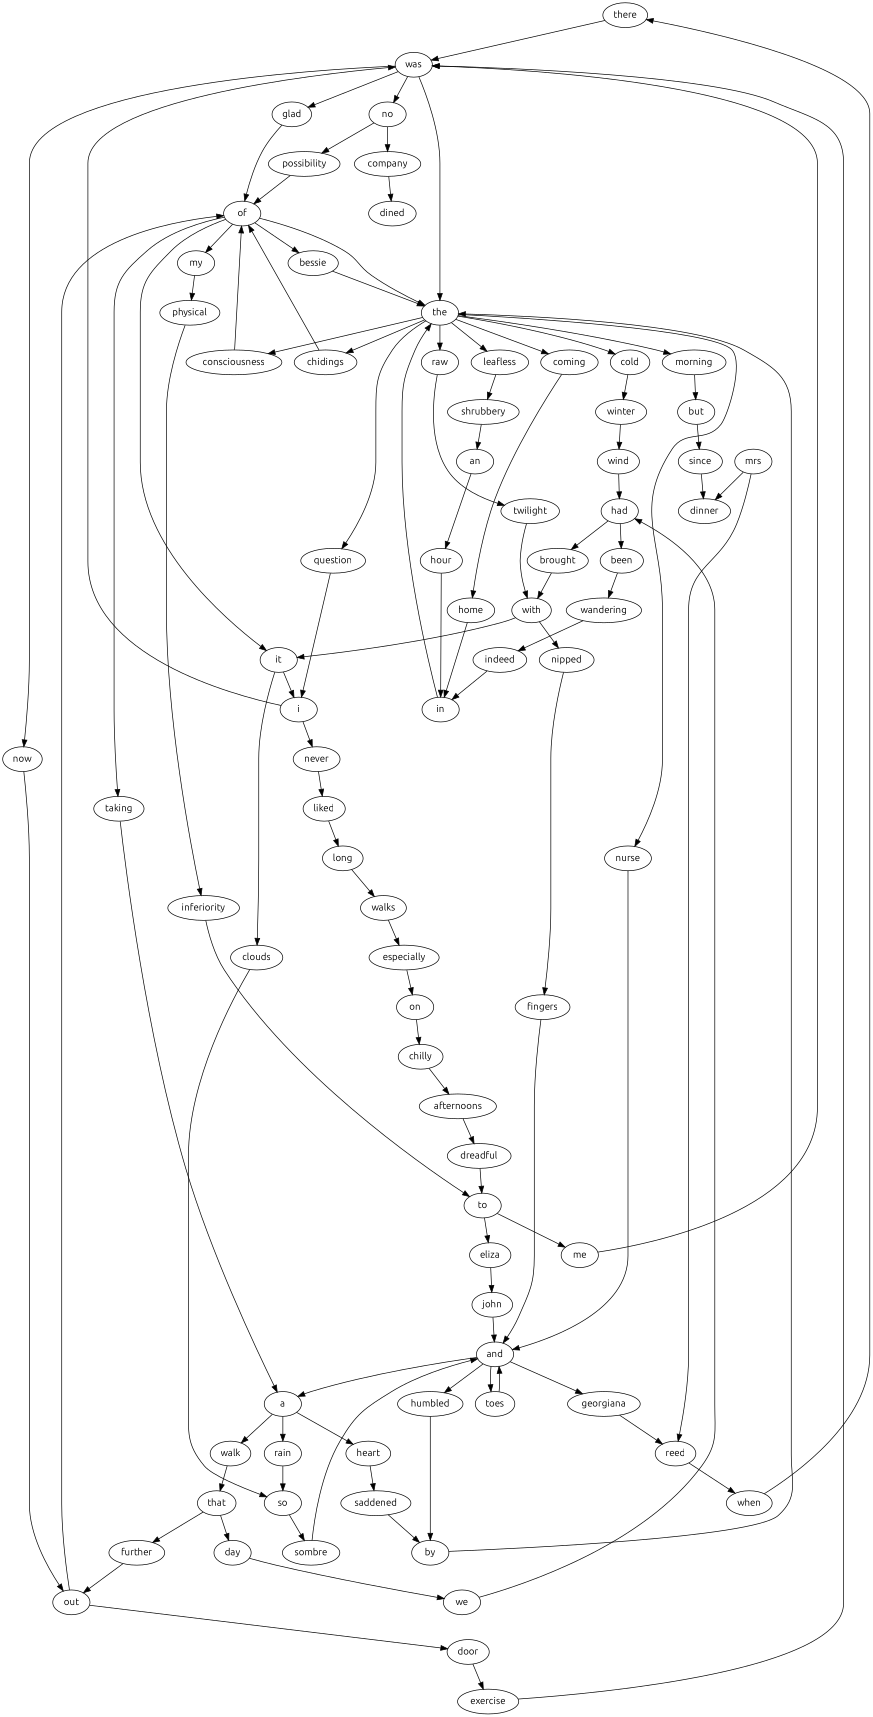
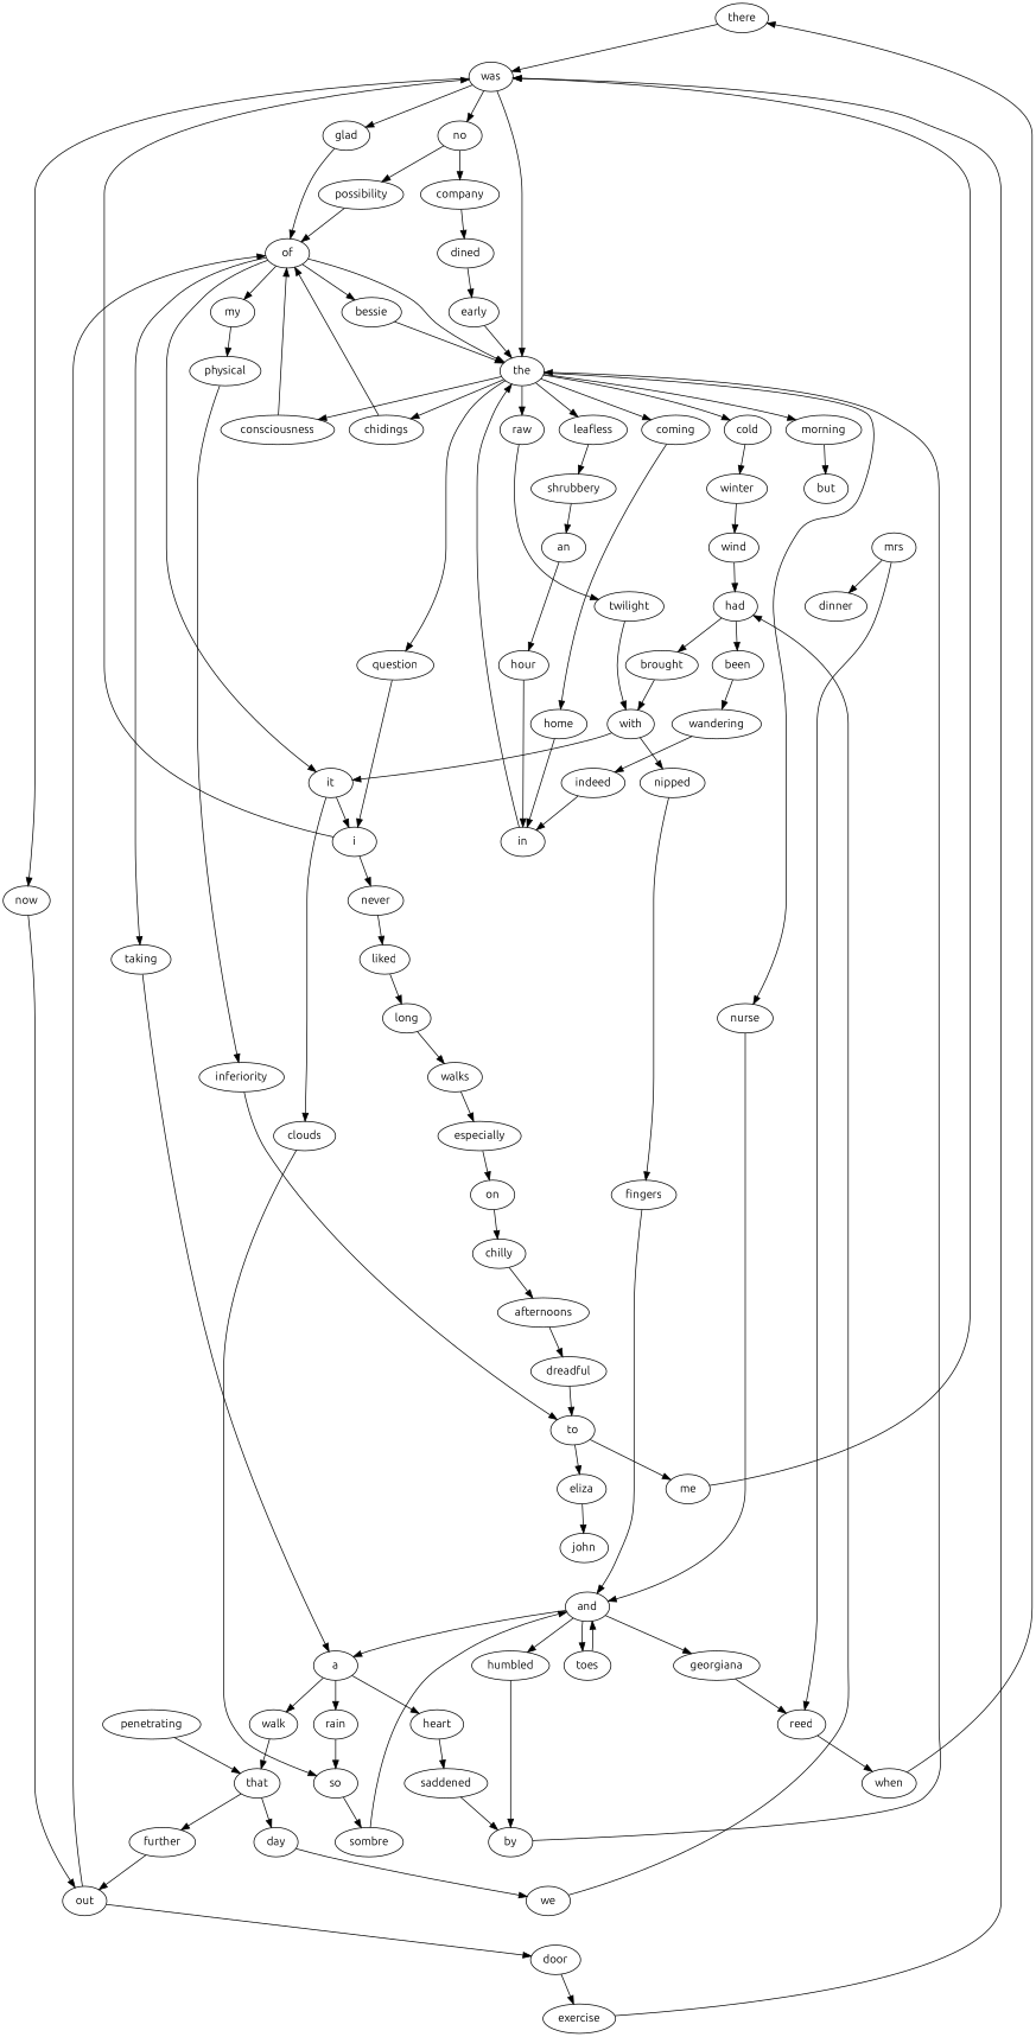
  digraph {
    fontname=Ubuntu
    node [fontname=Ubuntu]
    edge [fontname=Ubuntu]
    there
    was
    no
    the
    now
    glad
    possibility
    company
    leafless
    morning
    cold
    question
    coming
    raw
    chidings
    nurse
    consciousness
    out
    of
    dined
    shrubbery
    but
    winter
    i
    home
    twilight
    and
    door
    taking
    it
    bessie
    my
+   early
    a
    clouds
    physical
    walk
    rain
    heart
    so
    never
    inferiority
    that
    saddened
    day
    further
    sombre
    by
    we
    had
    been
    brought
    wandering
    with
    indeed
    nipped
    in
    an
-   since
    wind
    toes
    humbled
    georgiana
    hour
    dinner
    mrs
    reed
    when
    fingers
    liked
+   penetrating
    exercise
    long
    walks
    especially
    on
    chilly
    afternoons
    dreadful
    to
    me
    eliza
    john
    there -> was
    was -> no
    was -> the
    was -> now
    was -> glad
    no -> possibility
    no -> company
    the -> leafless
    the -> morning
    the -> cold
    the -> question
    the -> coming
    the -> raw
    the -> chidings
    the -> nurse
    the -> consciousness
    now -> out
    glad -> of
    possibility -> of
    company -> dined
    leafless -> shrubbery
    morning -> but
    cold -> winter
    question -> i
    coming -> home
    raw -> twilight
    chidings -> of
    nurse -> and
    consciousness -> of
    out -> of
    out -> door
    of -> the
    of -> taking
    of -> it
    of -> bessie
    of -> my
+   dined -> early
    shrubbery -> an
-   but -> since
    winter -> wind
    i -> was
    i -> never
    home -> in
    twilight -> with
    and -> a
    and -> toes
    and -> humbled
    and -> georgiana
    door -> exercise
    taking -> a
    it -> i
    it -> clouds
    bessie -> the
    my -> physical
+   early -> the
    a -> walk
    a -> rain
    a -> heart
    clouds -> so
    physical -> inferiority
    walk -> that
    rain -> so
    heart -> saddened
    so -> sombre
    never -> liked
    inferiority -> to
    that -> day
    that -> further
    saddened -> by
    day -> we
    further -> out
    sombre -> and
    by -> the
    we -> had
    had -> been
    had -> brought
    been -> wandering
    brought -> with
    wandering -> indeed
    with -> it
    with -> nipped
    indeed -> in
    nipped -> fingers
    in -> the
    an -> hour
-   since -> dinner
    wind -> had
    toes -> and
    humbled -> by
    georgiana -> reed
    hour -> in
    mrs -> dinner
    mrs -> reed
    reed -> when
    when -> there
    fingers -> and
    liked -> long
+   penetrating -> that
    exercise -> was
    long -> walks
    walks -> especially
    especially -> on
    on -> chilly
    chilly -> afternoons
    afternoons -> dreadful
    dreadful -> to
    to -> me
    to -> eliza
    me -> was
    eliza -> john
-   john -> and
  }
